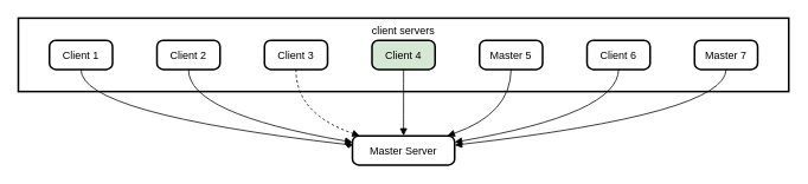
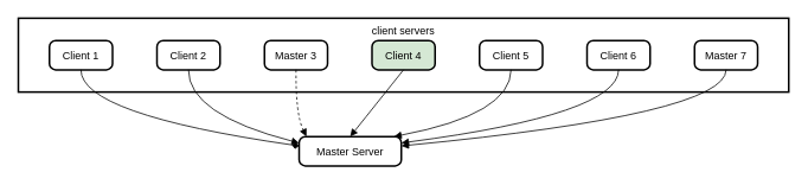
  <mxCell id="0" />
  <mxCell id="1" parent="0" />
  <mxCell id="2" value="client servers" style="whiteSpace=wrap;strokeWidth=2;verticalAlign=top;" vertex="1" parent="1"><mxGeometry width="867" height="83" as="geometry" x="20" y="20" /></mxCell>
  <mxCell id="3" value="Client 1" style="rounded=1;absoluteArcSize=1;arcSize=14;whiteSpace=wrap;strokeWidth=2;" vertex="1" parent="1"><mxGeometry x="55" y="45" width="71" height="33" as="geometry" /></mxCell>
  <mxCell id="4" value="Client 2" style="rounded=1;absoluteArcSize=1;arcSize=14;whiteSpace=wrap;strokeWidth=2;" vertex="1" parent="1"><mxGeometry x="176" y="45" width="71" height="33" as="geometry" /></mxCell>
- <mxCell id="5" value="Client 3" style="rounded=1;absoluteArcSize=1;arcSize=14;whiteSpace=wrap;strokeWidth=2;" vertex="1" parent="1"><mxGeometry x="297" y="45" width="71" height="33" as="geometry" /></mxCell>
+ <mxCell id="5" value="Master 3" style="rounded=1;absoluteArcSize=1;arcSize=14;whiteSpace=wrap;strokeWidth=2;" vertex="1" parent="1"><mxGeometry x="297" y="45" width="71" height="33" as="geometry" /></mxCell>
  <mxCell id="6" value="Client 4" style="rounded=1;absoluteArcSize=1;arcSize=14;whiteSpace=wrap;strokeWidth=2;fillColor=#d5e8d4;" vertex="1" parent="1"><mxGeometry x="418" y="45" width="71" height="33" as="geometry" /></mxCell>
- <mxCell id="7" value="Master 5" style="rounded=1;absoluteArcSize=1;arcSize=14;whiteSpace=wrap;strokeWidth=2;" vertex="1" parent="1"><mxGeometry x="539" y="45" width="71" height="33" as="geometry" /></mxCell>
+ <mxCell id="7" value="Client 5" style="rounded=1;absoluteArcSize=1;arcSize=14;whiteSpace=wrap;strokeWidth=2;" vertex="1" parent="1"><mxGeometry x="539" y="45" width="71" height="33" as="geometry" /></mxCell>
  <mxCell id="8" value="Client 6" style="rounded=1;absoluteArcSize=1;arcSize=14;whiteSpace=wrap;strokeWidth=2;" vertex="1" parent="1"><mxGeometry x="660" y="45" width="71" height="33" as="geometry" /></mxCell>
  <mxCell id="9" value="Master 7" style="rounded=1;absoluteArcSize=1;arcSize=14;whiteSpace=wrap;strokeWidth=2;" vertex="1" parent="1"><mxGeometry x="781" y="45" width="71" height="33" as="geometry" /></mxCell>
- <mxCell id="10" value="Master Server" style="rounded=1;absoluteArcSize=1;arcSize=14;whiteSpace=wrap;strokeWidth=2;" vertex="1" parent="1"><mxGeometry x="396" y="153" width="115" height="33" as="geometry" /></mxCell>
+ <mxCell id="10" value="Master Server" style="rounded=1;absoluteArcSize=1;arcSize=14;whiteSpace=wrap;strokeWidth=2;" vertex="1" parent="1"><mxGeometry x="336" y="153" width="115" height="33" as="geometry" /></mxCell>
  <mxCell id="11" value="" style="curved=1;startArrow=none;endArrow=diamond;exitX=0.5;exitY=1.01;entryX=0;entryY=0.32;" edge="1" parent="1" source="3" target="10"><mxGeometry relative="1" as="geometry"><Array as="points"><mxPoint x="90" y="128" /></Array></mxGeometry></mxCell>
  <mxCell id="12" value="" style="curved=1;startArrow=none;endArrow=block;exitX=0.5;exitY=1.01;entryX=0;entryY=0.22;" edge="1" parent="1" source="4" target="10"><mxGeometry relative="1" as="geometry"><Array as="points"><mxPoint x="211" y="128" /></Array></mxGeometry></mxCell>
  <mxCell id="13" value="" style="curved=1;startArrow=none;endArrow=block;exitX=0.5;exitY=1.01;entryX=0.08;entryY=0.01;dashed=1;" edge="1" parent="1" source="5" target="10"><mxGeometry relative="1" as="geometry"><Array as="points"><mxPoint x="332" y="128" /></Array></mxGeometry></mxCell>
  <mxCell id="14" value="" style="curved=1;startArrow=none;endArrow=block;exitX=0.5;exitY=1.01;entryX=0.5;entryY=0.01;" edge="1" parent="1" source="6" target="10"><mxGeometry relative="1" as="geometry"><Array as="points" /></mxGeometry></mxCell>
  <mxCell id="15" value="" style="curved=1;startArrow=none;endArrow=block;exitX=0.5;exitY=1.01;entryX=0.92;entryY=0.01;" edge="1" parent="1" source="7" target="10"><mxGeometry relative="1" as="geometry"><Array as="points"><mxPoint x="574" y="128" /></Array></mxGeometry></mxCell>
  <mxCell id="16" value="" style="curved=1;startArrow=none;endArrow=block;exitX=0.5;exitY=1.01;entryX=1;entryY=0.22;" edge="1" parent="1" source="8" target="10"><mxGeometry relative="1" as="geometry"><Array as="points"><mxPoint x="695" y="128" /></Array></mxGeometry></mxCell>
  <mxCell id="17" value="" style="curved=1;startArrow=none;endArrow=block;exitX=0.5;exitY=1.01;entryX=1;entryY=0.32;" edge="1" parent="1" source="9" target="10"><mxGeometry relative="1" as="geometry"><Array as="points"><mxPoint x="816" y="128" /></Array></mxGeometry></mxCell>
